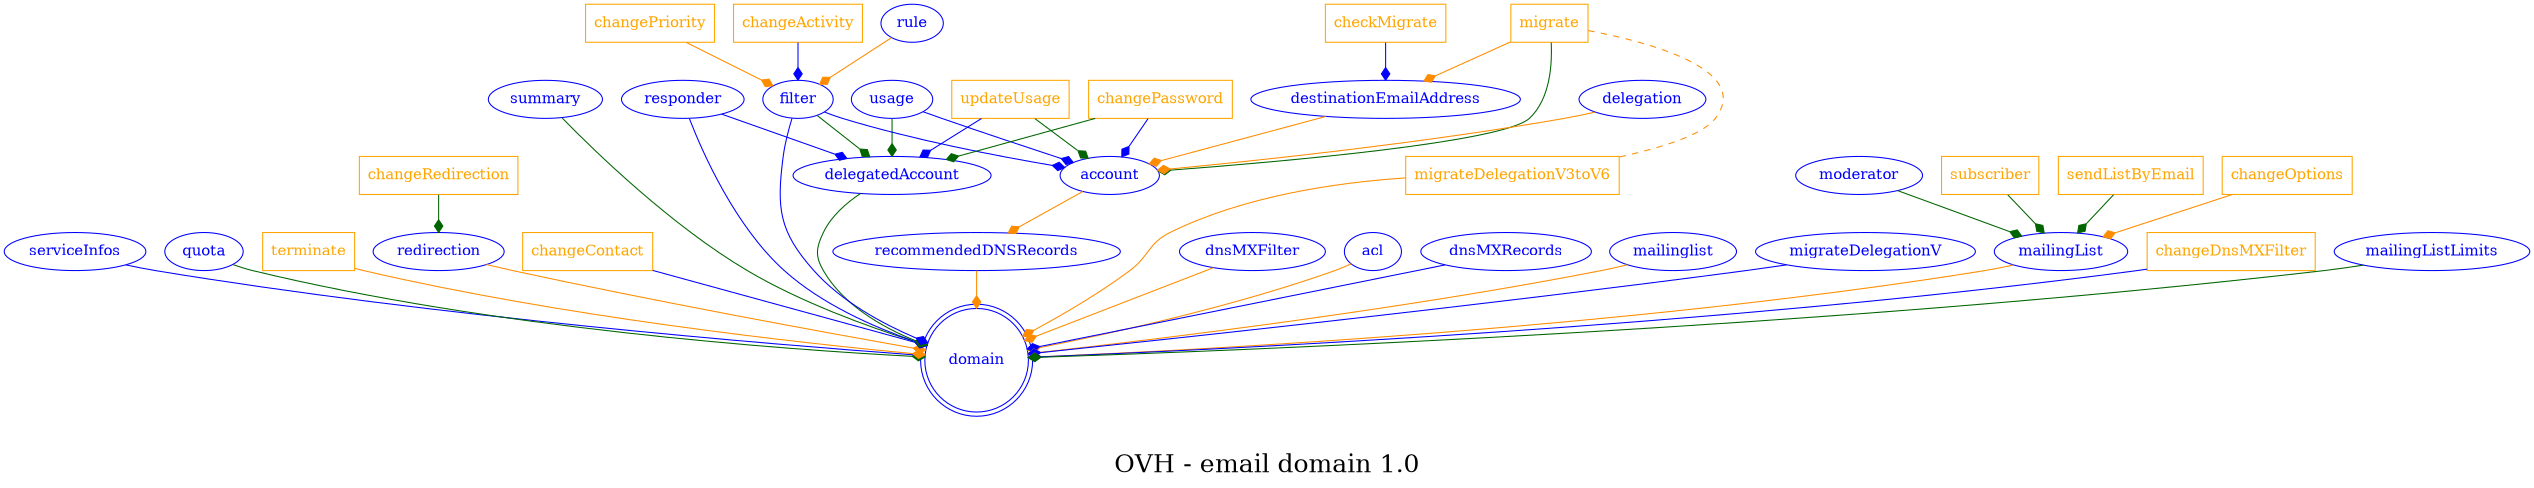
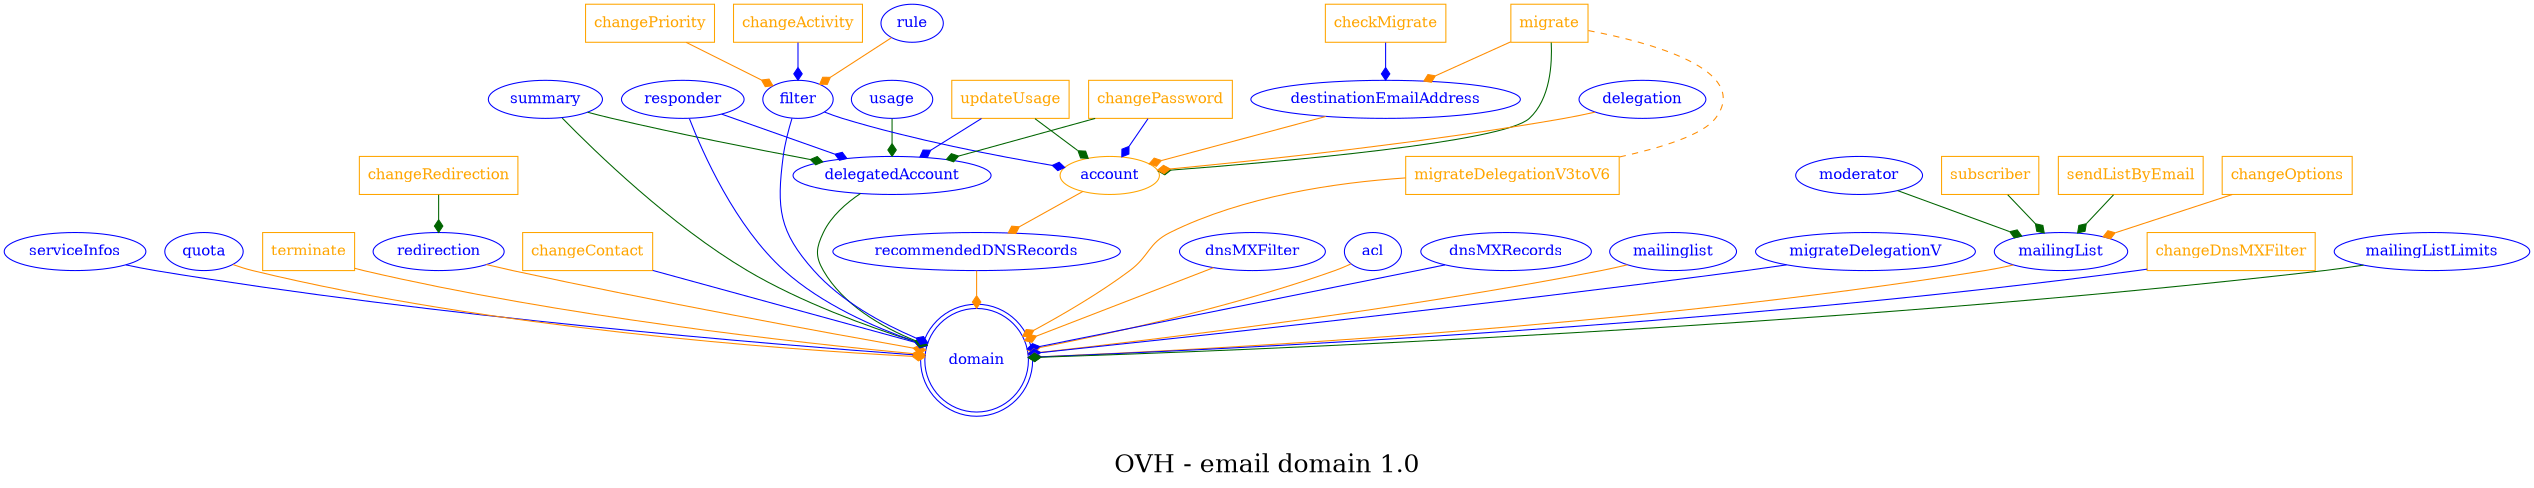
  digraph {
    fontsize=24
    label="OVH - email domain 1.0"
    splines=true
    node [color=blue fontcolor=blue shape=ellipse]
    edge [arrowhead=diamond arrowtail=none color=darkorange fontcolor=blue]
    domain [shape=doublecircle]
    serviceInfos
    quota
    terminate [color=orange fontcolor=orange shape=box]
    redirection
    changeRedirection [color=orange fontcolor=orange shape=box]
    changeContact [color=orange fontcolor=orange shape=box]
    summary
    responder
    delegatedAccount
    recommendedDNSRecords
    dnsMXFilter
    acl
-   account
+   account [color=orange]
    usage
    updateUsage [color=orange fontcolor=orange shape=box]
    migrate [color=orange fontcolor=orange shape=box]
    destinationEmailAddress
    migrateDelegationV3toV6 [color=orange fontcolor=orange shape=box]
    checkMigrate [color=orange fontcolor=orange shape=box]
    filter
    changeActivity [color=orange fontcolor=orange shape=box]
    rule
    changePriority [color=orange fontcolor=orange shape=box]
    changePassword [color=orange fontcolor=orange shape=box]
    delegation
    dnsMXRecords
    mailinglist
    n29 [label=migrateDelegationV]
    mailingList
    sendListByEmail [color=orange fontcolor=orange shape=box]
    changeOptions [color=orange fontcolor=orange shape=box]
    moderator
    subscriber [color=orange fontcolor=orange shape=box]
    changeDnsMXFilter [color=orange fontcolor=orange shape=box]
    mailingListLimits
    serviceInfos -> domain [color=blue]
-   quota -> domain [color=darkgreen]
+   quota -> domain
    terminate -> domain [fontcolor=orange]
    redirection -> domain
    changeRedirection -> redirection [color=darkgreen fontcolor=orange]
    changeContact -> domain [color=blue fontcolor=orange]
    summary -> domain [color=darkgreen]
    responder -> domain [color=blue]
    responder -> delegatedAccount [color=blue]
    delegatedAccount -> domain [color=darkgreen]
    recommendedDNSRecords -> domain
    dnsMXFilter -> domain
    acl -> domain
    account -> recommendedDNSRecords
    usage -> delegatedAccount [color=darkgreen]
-   usage -> account [color=blue]
    updateUsage -> delegatedAccount [color=blue fontcolor=orange]
    updateUsage -> account [color=darkgreen fontcolor=orange]
    migrate -> account [color=darkgreen fontcolor=orange]
    migrate -> destinationEmailAddress [fontcolor=orange]
    migrate -> migrateDelegationV3toV6 [arrowhead=none fontcolor=grey style=dashed]
    destinationEmailAddress -> account
    migrateDelegationV3toV6 -> domain [fontcolor=orange]
    checkMigrate -> destinationEmailAddress [color=blue fontcolor=orange]
    filter -> domain [color=blue]
-   filter -> delegatedAccount [color=darkgreen]
+   summary -> delegatedAccount [color=darkgreen]
    filter -> account [color=blue]
    changeActivity -> filter [color=blue fontcolor=orange]
    rule -> filter
    changePriority -> filter [fontcolor=orange]
    changePassword -> delegatedAccount [color=darkgreen fontcolor=orange]
    changePassword -> account [color=blue fontcolor=orange]
    delegation -> account
    dnsMXRecords -> domain [color=blue]
    mailinglist -> domain
    n29 -> domain [color=blue]
    mailingList -> domain
    sendListByEmail -> mailingList [color=darkgreen fontcolor=orange]
    changeOptions -> mailingList [fontcolor=orange]
    moderator -> mailingList [color=darkgreen]
    subscriber -> mailingList [color=darkgreen fontcolor=orange]
    changeDnsMXFilter -> domain [color=blue fontcolor=orange]
    mailingListLimits -> domain [color=darkgreen]
  }
